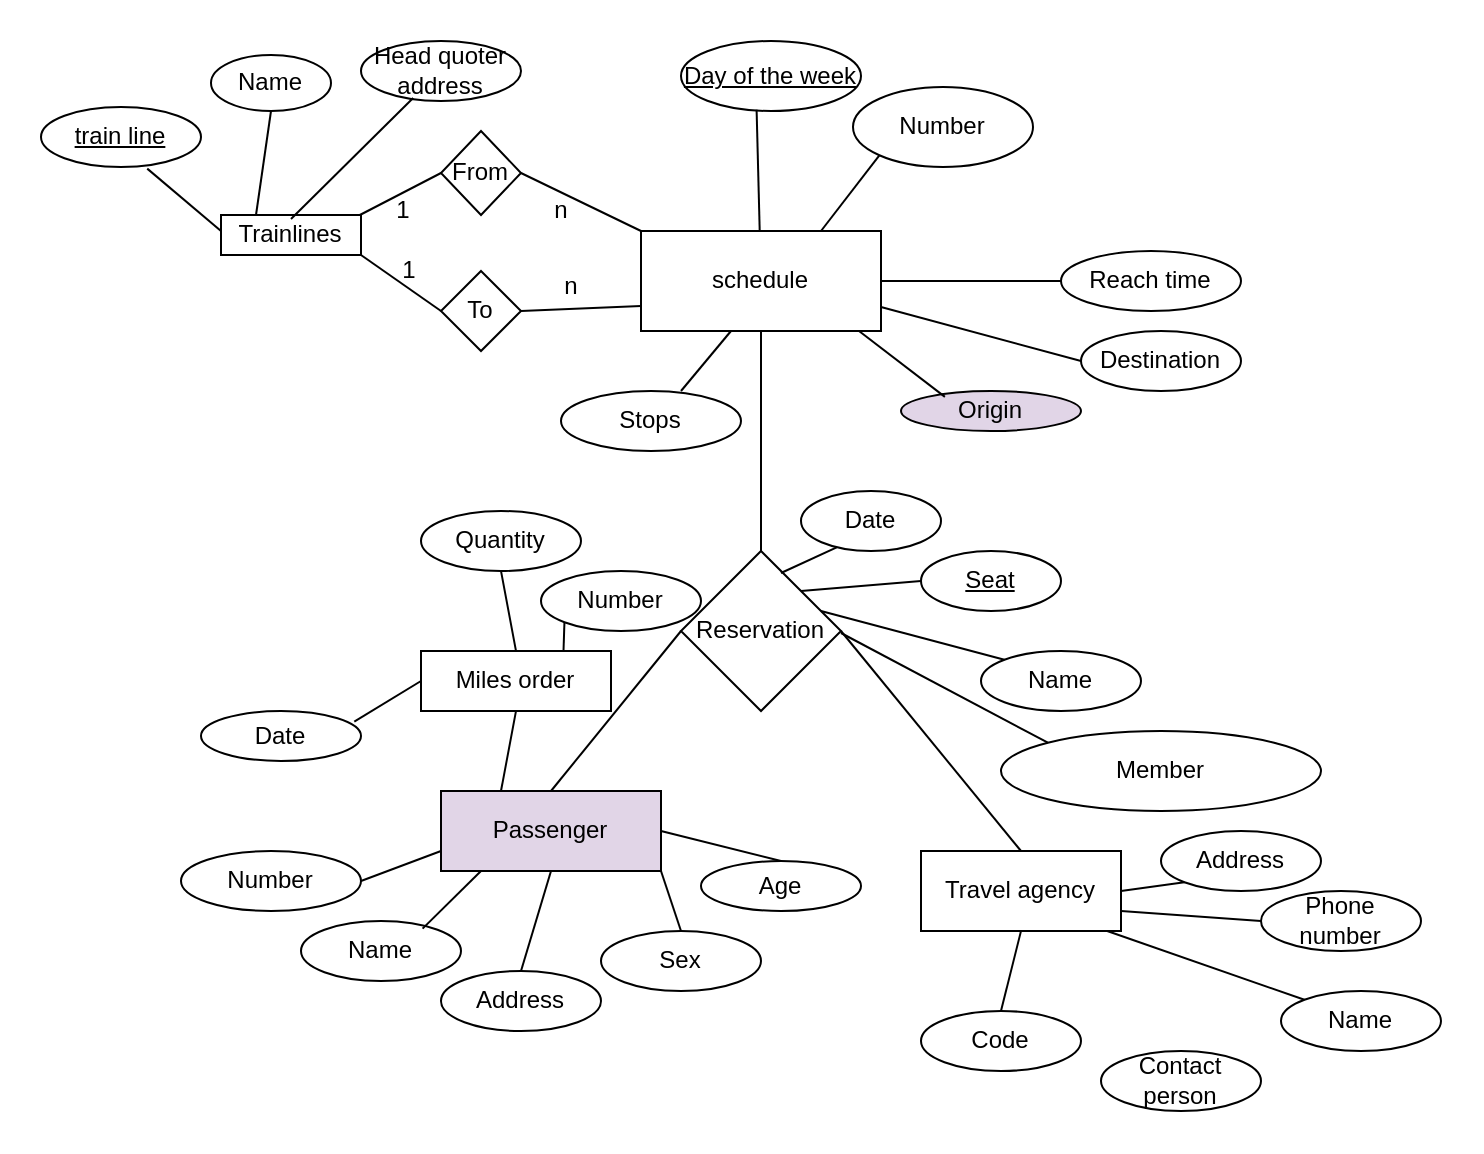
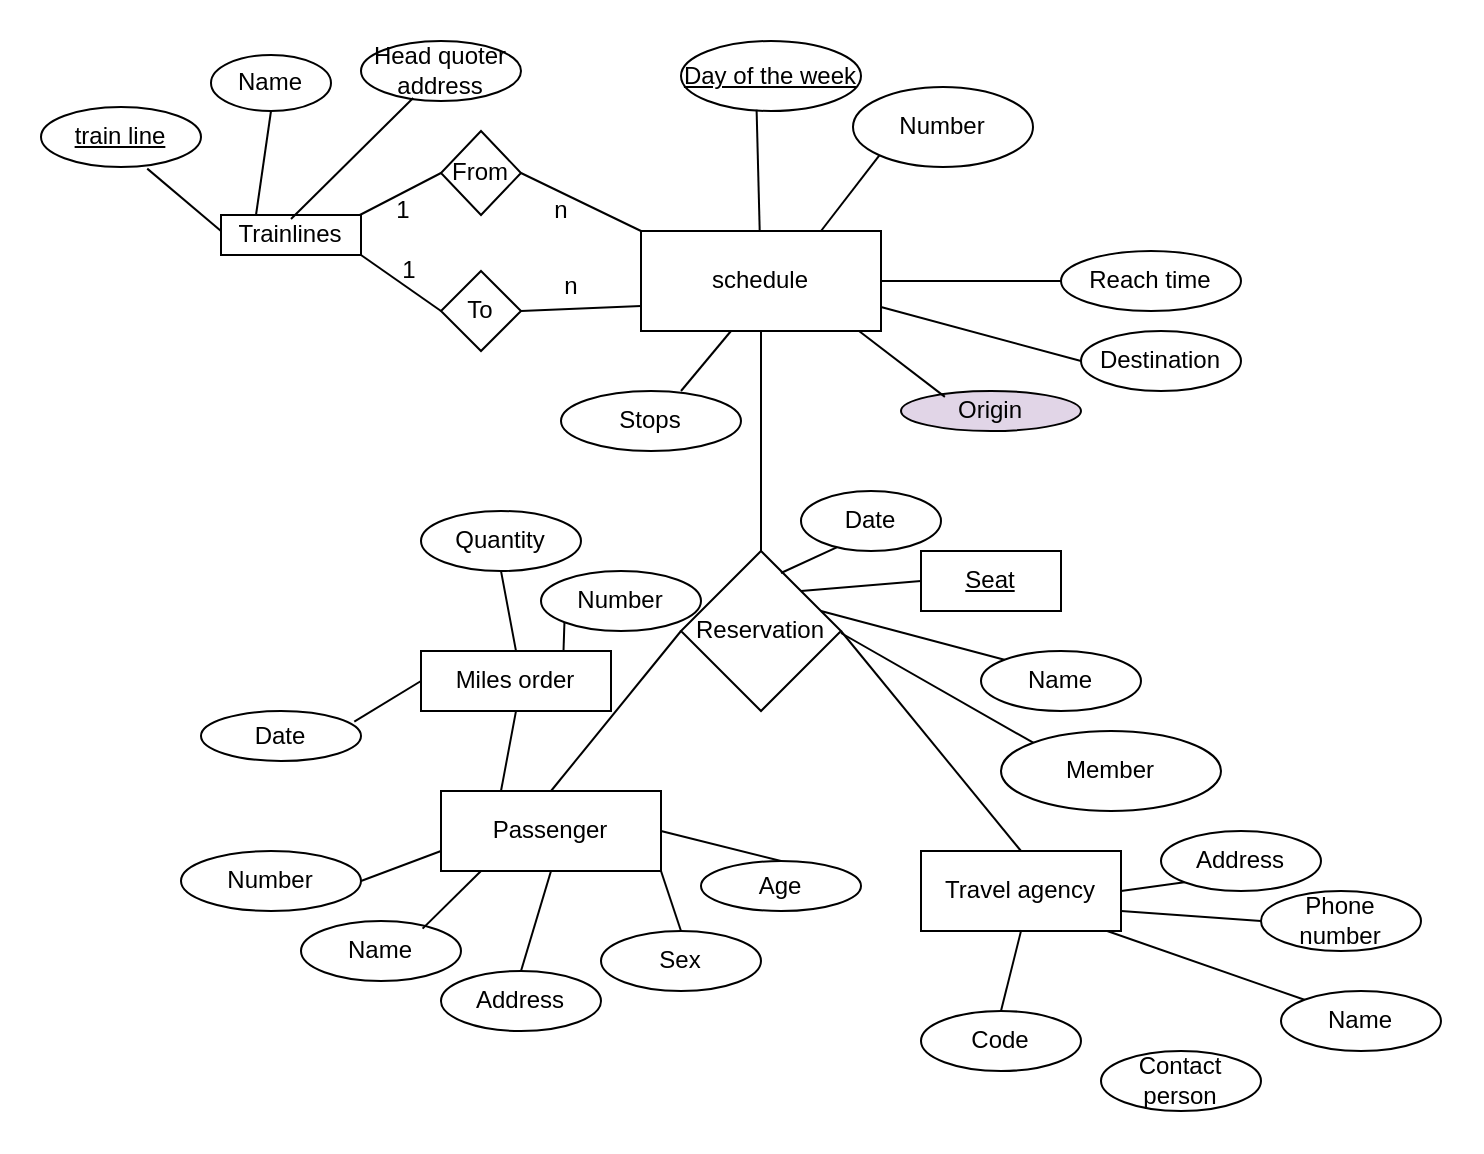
  <mxCell id="0" />
  <mxCell id="1" parent="0" />
  <mxCell id="2" value="schedule" style="rounded=0;whiteSpace=wrap;html=1;" vertex="1" parent="1"><mxGeometry x="320" y="115" width="120" height="50" as="geometry" /></mxCell>
  <mxCell id="3" value="&lt;u&gt;Day of the week&lt;/u&gt;" style="ellipse;whiteSpace=wrap;html=1;" vertex="1" parent="1"><mxGeometry x="340" y="20" width="90" height="35" as="geometry" /></mxCell>
  <mxCell id="4" value="Number" style="ellipse;whiteSpace=wrap;html=1;" vertex="1" parent="1"><mxGeometry x="426" y="43" width="90" height="40" as="geometry" /></mxCell>
  <mxCell id="5" value="Reach time" style="ellipse;whiteSpace=wrap;html=1;" vertex="1" parent="1"><mxGeometry x="530" y="125" width="90" height="30" as="geometry" /></mxCell>
  <mxCell id="6" value="Destination" style="ellipse;whiteSpace=wrap;html=1;" vertex="1" parent="1"><mxGeometry x="540" y="165" width="80" height="30" as="geometry" /></mxCell>
  <mxCell id="7" value="Origin" style="ellipse;whiteSpace=wrap;html=1;fillColor=#e1d5e7;" vertex="1" parent="1"><mxGeometry x="450" y="195" width="90" height="20" as="geometry" /></mxCell>
  <mxCell id="8" value="" style="endArrow=none;html=1;entryX=0.42;entryY=0.983;entryDx=0;entryDy=0;entryPerimeter=0;" edge="1" parent="1" source="2" target="3"><mxGeometry width="50" height="50" relative="1" as="geometry"><mxPoint x="300" y="175" as="sourcePoint" /><mxPoint x="350" y="125" as="targetPoint" /></mxGeometry></mxCell>
  <mxCell id="9" value="" style="endArrow=none;html=1;entryX=0;entryY=1;entryDx=0;entryDy=0;exitX=0.75;exitY=0;exitDx=0;exitDy=0;" edge="1" parent="1" source="2" target="4"><mxGeometry width="50" height="50" relative="1" as="geometry"><mxPoint x="389.357" y="125" as="sourcePoint" /><mxPoint x="387.8" y="64.405" as="targetPoint" /></mxGeometry></mxCell>
  <mxCell id="10" value="" style="endArrow=none;html=1;entryX=0;entryY=0.5;entryDx=0;entryDy=0;exitX=1;exitY=0.5;exitDx=0;exitDy=0;" edge="1" parent="1" source="2" target="5"><mxGeometry width="50" height="50" relative="1" as="geometry"><mxPoint x="409.357" y="145" as="sourcePoint" /><mxPoint x="407.8" y="84.405" as="targetPoint" /></mxGeometry></mxCell>
  <mxCell id="11" value="" style="endArrow=none;html=1;entryX=0;entryY=0.5;entryDx=0;entryDy=0;" edge="1" parent="1" target="6"><mxGeometry width="50" height="50" relative="1" as="geometry"><mxPoint x="440" y="153" as="sourcePoint" /><mxPoint x="417.8" y="94.405" as="targetPoint" /></mxGeometry></mxCell>
  <mxCell id="12" value="" style="endArrow=none;html=1;entryX=0.244;entryY=0.147;entryDx=0;entryDy=0;entryPerimeter=0;" edge="1" parent="1" target="7"><mxGeometry width="50" height="50" relative="1" as="geometry"><mxPoint x="429" y="165" as="sourcePoint" /><mxPoint x="427.8" y="104.405" as="targetPoint" /></mxGeometry></mxCell>
  <mxCell id="13" value="Reservation" style="rhombus;whiteSpace=wrap;html=1;" vertex="1" parent="1"><mxGeometry x="340" y="275" width="80" height="80" as="geometry" /></mxCell>
  <mxCell id="14" value="" style="endArrow=none;html=1;entryX=0.5;entryY=1;entryDx=0;entryDy=0;exitX=0.5;exitY=0;exitDx=0;exitDy=0;" edge="1" parent="1" source="13" target="2"><mxGeometry width="50" height="50" relative="1" as="geometry"><mxPoint x="380.777" y="265.6" as="sourcePoint" /><mxPoint x="379.22" y="205.005" as="targetPoint" /></mxGeometry></mxCell>
- <mxCell id="15" value="&lt;u&gt;Seat&lt;/u&gt;" style="ellipse;whiteSpace=wrap;html=1;" vertex="1" parent="1"><mxGeometry x="460" y="275" width="70" height="30" as="geometry" /></mxCell>
+ <mxCell id="15" value="&lt;u&gt;Seat&lt;/u&gt;" style="whiteSpace=wrap;html=1;rounded=0;" vertex="1" parent="1"><mxGeometry x="460" y="275" width="70" height="30" as="geometry" /></mxCell>
  <mxCell id="16" value="Date" style="ellipse;whiteSpace=wrap;html=1;" vertex="1" parent="1"><mxGeometry x="400" y="245" width="70" height="30" as="geometry" /></mxCell>
  <mxCell id="17" value="Name" style="ellipse;whiteSpace=wrap;html=1;" vertex="1" parent="1"><mxGeometry x="490" y="325" width="80" height="30" as="geometry" /></mxCell>
- <mxCell id="18" value="Member" style="ellipse;whiteSpace=wrap;html=1;" vertex="1" parent="1"><mxGeometry x="500" y="365" width="160" height="40" as="geometry" /></mxCell>
+ <mxCell id="18" value="Member" style="ellipse;whiteSpace=wrap;html=1;" vertex="1" parent="1"><mxGeometry x="500" y="365" width="110" height="40" as="geometry" /></mxCell>
  <mxCell id="19" value="" style="endArrow=none;html=1;entryX=0.255;entryY=0.941;entryDx=0;entryDy=0;entryPerimeter=0;" edge="1" parent="1" target="16"><mxGeometry width="50" height="50" relative="1" as="geometry"><mxPoint x="390" y="286" as="sourcePoint" /><mxPoint x="350" y="325" as="targetPoint" /></mxGeometry></mxCell>
  <mxCell id="20" value="" style="endArrow=none;html=1;entryX=0;entryY=0.5;entryDx=0;entryDy=0;" edge="1" parent="1" target="15"><mxGeometry width="50" height="50" relative="1" as="geometry"><mxPoint x="400" y="295" as="sourcePoint" /><mxPoint x="430.16" y="286.77" as="targetPoint" /></mxGeometry></mxCell>
  <mxCell id="21" value="" style="endArrow=none;html=1;entryX=0;entryY=0;entryDx=0;entryDy=0;" edge="1" parent="1" target="17"><mxGeometry width="50" height="50" relative="1" as="geometry"><mxPoint x="410" y="305" as="sourcePoint" /><mxPoint x="440.16" y="296.77" as="targetPoint" /></mxGeometry></mxCell>
  <mxCell id="22" value="" style="endArrow=none;html=1;entryX=0;entryY=0;entryDx=0;entryDy=0;" edge="1" parent="1" target="18"><mxGeometry width="50" height="50" relative="1" as="geometry"><mxPoint x="420" y="316" as="sourcePoint" /><mxPoint x="450.16" y="306.77" as="targetPoint" /></mxGeometry></mxCell>
  <mxCell id="23" value="Travel agency" style="rounded=0;whiteSpace=wrap;html=1;" vertex="1" parent="1"><mxGeometry x="460" y="425" width="100" height="40" as="geometry" /></mxCell>
  <mxCell id="24" value="" style="endArrow=none;html=1;entryX=0.5;entryY=0;entryDx=0;entryDy=0;exitX=1;exitY=0.5;exitDx=0;exitDy=0;" edge="1" parent="1" source="13" target="23"><mxGeometry width="50" height="50" relative="1" as="geometry"><mxPoint x="430" y="326" as="sourcePoint" /><mxPoint x="460.16" y="316.77" as="targetPoint" /></mxGeometry></mxCell>
  <mxCell id="25" value="Address" style="ellipse;whiteSpace=wrap;html=1;" vertex="1" parent="1"><mxGeometry x="580" y="415" width="80" height="30" as="geometry" /></mxCell>
  <mxCell id="26" value="Phone number" style="ellipse;whiteSpace=wrap;html=1;" vertex="1" parent="1"><mxGeometry x="630" y="445" width="80" height="30" as="geometry" /></mxCell>
  <mxCell id="27" value="Name" style="ellipse;whiteSpace=wrap;html=1;" vertex="1" parent="1"><mxGeometry x="640" y="495" width="80" height="30" as="geometry" /></mxCell>
  <mxCell id="28" value="Contact person" style="ellipse;whiteSpace=wrap;html=1;" vertex="1" parent="1"><mxGeometry x="550" y="525" width="80" height="30" as="geometry" /></mxCell>
  <mxCell id="29" value="Code" style="ellipse;whiteSpace=wrap;html=1;" vertex="1" parent="1"><mxGeometry x="460" y="505" width="80" height="30" as="geometry" /></mxCell>
  <mxCell id="30" value="" style="endArrow=none;html=1;entryX=0;entryY=1;entryDx=0;entryDy=0;exitX=1;exitY=0.5;exitDx=0;exitDy=0;" edge="1" parent="1" source="23" target="25"><mxGeometry width="50" height="50" relative="1" as="geometry"><mxPoint x="300" y="365" as="sourcePoint" /><mxPoint x="350" y="315" as="targetPoint" /></mxGeometry></mxCell>
  <mxCell id="31" value="" style="endArrow=none;html=1;entryX=0;entryY=0.5;entryDx=0;entryDy=0;exitX=1;exitY=0.75;exitDx=0;exitDy=0;" edge="1" parent="1" source="23" target="26"><mxGeometry width="50" height="50" relative="1" as="geometry"><mxPoint x="570" y="455" as="sourcePoint" /><mxPoint x="600.872" y="450.28" as="targetPoint" /></mxGeometry></mxCell>
  <mxCell id="32" value="" style="endArrow=none;html=1;entryX=0;entryY=0;entryDx=0;entryDy=0;exitX=0.931;exitY=1;exitDx=0;exitDy=0;exitPerimeter=0;" edge="1" parent="1" source="23" target="27"><mxGeometry width="50" height="50" relative="1" as="geometry"><mxPoint x="580" y="465" as="sourcePoint" /><mxPoint x="610.872" y="460.28" as="targetPoint" /></mxGeometry></mxCell>
  <mxCell id="33" value="" style="endArrow=none;html=1;entryX=0.5;entryY=0;entryDx=0;entryDy=0;exitX=0.5;exitY=1;exitDx=0;exitDy=0;" edge="1" parent="1" source="23" target="29"><mxGeometry width="50" height="50" relative="1" as="geometry"><mxPoint x="600" y="485" as="sourcePoint" /><mxPoint x="630.872" y="480.28" as="targetPoint" /></mxGeometry></mxCell>
- <mxCell id="34" value="Passenger" style="rounded=0;whiteSpace=wrap;html=1;fillColor=#e1d5e7;" vertex="1" parent="1"><mxGeometry x="220" y="395" width="110" height="40" as="geometry" /></mxCell>
+ <mxCell id="34" value="Passenger" style="rounded=0;whiteSpace=wrap;html=1;" vertex="1" parent="1"><mxGeometry x="220" y="395" width="110" height="40" as="geometry" /></mxCell>
  <mxCell id="35" value="Number" style="ellipse;whiteSpace=wrap;html=1;" vertex="1" parent="1"><mxGeometry x="90" y="425" width="90" height="30" as="geometry" /></mxCell>
  <mxCell id="36" value="Name" style="ellipse;whiteSpace=wrap;html=1;" vertex="1" parent="1"><mxGeometry x="150" y="460" width="80" height="30" as="geometry" /></mxCell>
  <mxCell id="37" value="Address" style="ellipse;whiteSpace=wrap;html=1;" vertex="1" parent="1"><mxGeometry x="220" y="485" width="80" height="30" as="geometry" /></mxCell>
  <mxCell id="38" value="Sex" style="ellipse;whiteSpace=wrap;html=1;" vertex="1" parent="1"><mxGeometry x="300" y="465" width="80" height="30" as="geometry" /></mxCell>
  <mxCell id="39" value="Age" style="ellipse;whiteSpace=wrap;html=1;" vertex="1" parent="1"><mxGeometry x="350" y="430" width="80" height="25" as="geometry" /></mxCell>
  <mxCell id="40" value="" style="endArrow=none;html=1;exitX=0.5;exitY=0;exitDx=0;exitDy=0;" edge="1" parent="1" source="34"><mxGeometry width="50" height="50" relative="1" as="geometry"><mxPoint x="280" y="385" as="sourcePoint" /><mxPoint x="340" y="315" as="targetPoint" /></mxGeometry></mxCell>
  <mxCell id="41" value="" style="endArrow=none;html=1;exitX=1;exitY=0.5;exitDx=0;exitDy=0;entryX=0.5;entryY=0;entryDx=0;entryDy=0;" edge="1" parent="1" source="34" target="39"><mxGeometry width="50" height="50" relative="1" as="geometry"><mxPoint x="285" y="405" as="sourcePoint" /><mxPoint x="350" y="325" as="targetPoint" /></mxGeometry></mxCell>
  <mxCell id="42" value="" style="endArrow=none;html=1;exitX=1;exitY=1;exitDx=0;exitDy=0;entryX=0.5;entryY=0;entryDx=0;entryDy=0;" edge="1" parent="1" source="34" target="38"><mxGeometry width="50" height="50" relative="1" as="geometry"><mxPoint x="340" y="425" as="sourcePoint" /><mxPoint x="400" y="440" as="targetPoint" /></mxGeometry></mxCell>
  <mxCell id="43" value="" style="endArrow=none;html=1;exitX=0.5;exitY=1;exitDx=0;exitDy=0;entryX=0.5;entryY=0;entryDx=0;entryDy=0;" edge="1" parent="1" source="34" target="37"><mxGeometry width="50" height="50" relative="1" as="geometry"><mxPoint x="350" y="435" as="sourcePoint" /><mxPoint x="410" y="450" as="targetPoint" /></mxGeometry></mxCell>
  <mxCell id="44" value="" style="endArrow=none;html=1;entryX=0.76;entryY=0.127;entryDx=0;entryDy=0;entryPerimeter=0;" edge="1" parent="1" target="36"><mxGeometry width="50" height="50" relative="1" as="geometry"><mxPoint x="240" y="435" as="sourcePoint" /><mxPoint x="420" y="460" as="targetPoint" /></mxGeometry></mxCell>
  <mxCell id="45" value="" style="endArrow=none;html=1;exitX=0;exitY=0.75;exitDx=0;exitDy=0;entryX=1;entryY=0.5;entryDx=0;entryDy=0;" edge="1" parent="1" source="34" target="35"><mxGeometry width="50" height="50" relative="1" as="geometry"><mxPoint x="370" y="455" as="sourcePoint" /><mxPoint x="430" y="470" as="targetPoint" /></mxGeometry></mxCell>
  <mxCell id="46" value="Miles order" style="rounded=0;whiteSpace=wrap;html=1;" vertex="1" parent="1"><mxGeometry x="210" y="325" width="95" height="30" as="geometry" /></mxCell>
  <mxCell id="47" value="" style="endArrow=none;html=1;entryX=0.5;entryY=1;entryDx=0;entryDy=0;" edge="1" parent="1" target="46"><mxGeometry width="50" height="50" relative="1" as="geometry"><mxPoint x="250" y="395" as="sourcePoint" /><mxPoint x="350" y="315" as="targetPoint" /></mxGeometry></mxCell>
  <mxCell id="48" value="Date" style="ellipse;whiteSpace=wrap;html=1;" vertex="1" parent="1"><mxGeometry x="100" y="355" width="80" height="25" as="geometry" /></mxCell>
  <mxCell id="49" value="" style="endArrow=none;html=1;exitX=0.958;exitY=0.212;exitDx=0;exitDy=0;exitPerimeter=0;entryX=0;entryY=0.5;entryDx=0;entryDy=0;" edge="1" parent="1" source="48" target="46"><mxGeometry width="50" height="50" relative="1" as="geometry"><mxPoint x="300" y="365" as="sourcePoint" /><mxPoint x="350" y="315" as="targetPoint" /></mxGeometry></mxCell>
  <mxCell id="50" value="Quantity" style="ellipse;whiteSpace=wrap;html=1;" vertex="1" parent="1"><mxGeometry x="210" y="255" width="80" height="30" as="geometry" /></mxCell>
  <mxCell id="51" value="" style="endArrow=none;html=1;entryX=0;entryY=1;entryDx=0;entryDy=0;exitX=0.75;exitY=0;exitDx=0;exitDy=0;" edge="1" parent="1" source="46" target="52"><mxGeometry width="50" height="50" relative="1" as="geometry"><mxPoint x="261" y="327" as="sourcePoint" /><mxPoint x="350" y="315" as="targetPoint" /></mxGeometry></mxCell>
  <mxCell id="52" value="Number" style="ellipse;whiteSpace=wrap;html=1;" vertex="1" parent="1"><mxGeometry x="270" y="285" width="80" height="30" as="geometry" /></mxCell>
  <mxCell id="53" value="" style="endArrow=none;html=1;exitX=0.5;exitY=0;exitDx=0;exitDy=0;" edge="1" parent="1" source="46"><mxGeometry width="50" height="50" relative="1" as="geometry"><mxPoint x="300" y="365" as="sourcePoint" /><mxPoint x="250" y="285" as="targetPoint" /></mxGeometry></mxCell>
  <mxCell id="54" value="Stops" style="ellipse;whiteSpace=wrap;html=1;" vertex="1" parent="1"><mxGeometry x="280" y="195" width="90" height="30" as="geometry" /></mxCell>
  <mxCell id="55" value="" style="endArrow=none;html=1;" edge="1" parent="1"><mxGeometry width="50" height="50" relative="1" as="geometry"><mxPoint x="340" y="195" as="sourcePoint" /><mxPoint x="365" y="165" as="targetPoint" /></mxGeometry></mxCell>
  <mxCell id="56" value="From" style="rhombus;whiteSpace=wrap;html=1;" vertex="1" parent="1"><mxGeometry x="220" y="65" width="40" height="42" as="geometry" /></mxCell>
  <mxCell id="57" value="To" style="rhombus;whiteSpace=wrap;html=1;" vertex="1" parent="1"><mxGeometry x="220" y="135" width="40" height="40" as="geometry" /></mxCell>
  <mxCell id="58" value="" style="endArrow=none;html=1;entryX=0;entryY=0;entryDx=0;entryDy=0;exitX=1;exitY=0.5;exitDx=0;exitDy=0;" edge="1" parent="1" source="56" target="2"><mxGeometry width="50" height="50" relative="1" as="geometry"><mxPoint x="300" y="235" as="sourcePoint" /><mxPoint x="350" y="185" as="targetPoint" /></mxGeometry></mxCell>
  <mxCell id="59" value="" style="endArrow=none;html=1;exitX=1;exitY=0.5;exitDx=0;exitDy=0;entryX=0;entryY=0.75;entryDx=0;entryDy=0;" edge="1" parent="1" source="57" target="2"><mxGeometry width="50" height="50" relative="1" as="geometry"><mxPoint x="300" y="235" as="sourcePoint" /><mxPoint x="320" y="165" as="targetPoint" /></mxGeometry></mxCell>
  <mxCell id="60" value="" style="endArrow=none;html=1;entryX=0;entryY=0.5;entryDx=0;entryDy=0;exitX=0.885;exitY=0.194;exitDx=0;exitDy=0;exitPerimeter=0;" edge="1" parent="1" source="62" target="56"><mxGeometry width="50" height="50" relative="1" as="geometry"><mxPoint x="160" y="105" as="sourcePoint" /><mxPoint x="350" y="185" as="targetPoint" /></mxGeometry></mxCell>
  <mxCell id="61" value="" style="endArrow=none;html=1;entryX=0;entryY=0.5;entryDx=0;entryDy=0;exitX=1;exitY=1;exitDx=0;exitDy=0;" edge="1" parent="1" source="62" target="57"><mxGeometry width="50" height="50" relative="1" as="geometry"><mxPoint x="160" y="135" as="sourcePoint" /><mxPoint x="350" y="185" as="targetPoint" /></mxGeometry></mxCell>
  <mxCell id="62" value="Trainlines" style="rounded=0;whiteSpace=wrap;html=1;" vertex="1" parent="1"><mxGeometry x="110" y="107" width="70" height="20" as="geometry" /></mxCell>
  <mxCell id="63" value="1" style="text;html=1;align=center;verticalAlign=middle;resizable=0;points=[];autosize=1;" vertex="1" parent="1"><mxGeometry x="191" y="95" width="20" height="20" as="geometry" /></mxCell>
  <mxCell id="64" value="1" style="text;html=1;align=center;verticalAlign=middle;resizable=0;points=[];autosize=1;" vertex="1" parent="1"><mxGeometry x="194" y="125" width="20" height="20" as="geometry" /></mxCell>
  <mxCell id="65" value="n" style="text;html=1;align=center;verticalAlign=middle;resizable=0;points=[];autosize=1;" vertex="1" parent="1"><mxGeometry x="270" y="95" width="20" height="20" as="geometry" /></mxCell>
  <mxCell id="66" value="n" style="text;html=1;align=center;verticalAlign=middle;resizable=0;points=[];autosize=1;" vertex="1" parent="1"><mxGeometry x="275" y="133" width="20" height="20" as="geometry" /></mxCell>
  <mxCell id="67" value="&lt;u&gt;train line&lt;/u&gt;" style="ellipse;whiteSpace=wrap;html=1;" vertex="1" parent="1"><mxGeometry x="20" y="53" width="80" height="30" as="geometry" /></mxCell>
  <mxCell id="68" value="Name" style="ellipse;whiteSpace=wrap;html=1;" vertex="1" parent="1"><mxGeometry x="105" y="27" width="60" height="28" as="geometry" /></mxCell>
  <mxCell id="69" value="Head quoter address" style="ellipse;whiteSpace=wrap;html=1;" vertex="1" parent="1"><mxGeometry x="180" y="20" width="80" height="30" as="geometry" /></mxCell>
  <mxCell id="70" value="" style="endArrow=none;html=1;entryX=0.664;entryY=1.027;entryDx=0;entryDy=0;entryPerimeter=0;" edge="1" parent="1" target="67"><mxGeometry width="50" height="50" relative="1" as="geometry"><mxPoint x="110" y="115" as="sourcePoint" /><mxPoint x="350" y="175" as="targetPoint" /></mxGeometry></mxCell>
  <mxCell id="71" value="" style="endArrow=none;html=1;entryX=0.5;entryY=1;entryDx=0;entryDy=0;exitX=0.25;exitY=0;exitDx=0;exitDy=0;" edge="1" parent="1" source="62" target="68"><mxGeometry width="50" height="50" relative="1" as="geometry"><mxPoint x="300" y="225" as="sourcePoint" /><mxPoint x="350" y="175" as="targetPoint" /></mxGeometry></mxCell>
  <mxCell id="72" value="" style="endArrow=none;html=1;entryX=0.326;entryY=0.951;entryDx=0;entryDy=0;entryPerimeter=0;" edge="1" parent="1" target="69"><mxGeometry width="50" height="50" relative="1" as="geometry"><mxPoint x="145" y="109" as="sourcePoint" /><mxPoint x="350" y="175" as="targetPoint" /></mxGeometry></mxCell>
